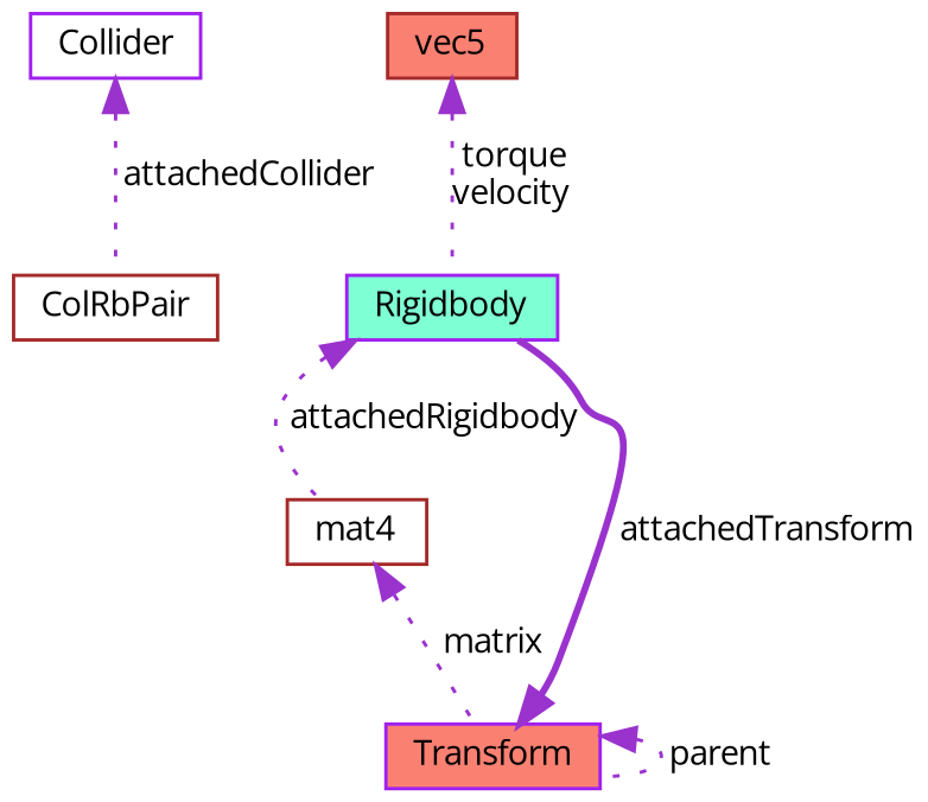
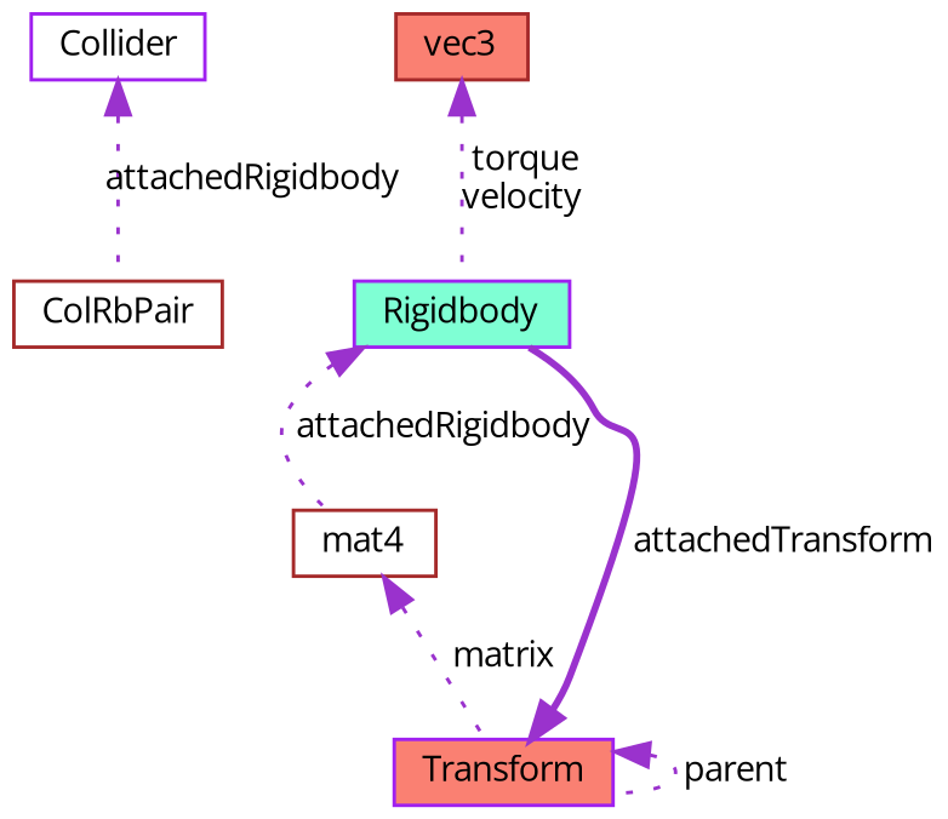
  digraph {
    fontname="Open Sans"
    node [color=brown fillcolor=white fontname="Open Sans" fontsize=10 shape=box style=filled]
    edge [color=darkorchid3 dir=back fontname="Open Sans" fontsize=10 labelfontname=Helvetica labelfontsize=10 style=dotted]
    n1 [fontcolor=black height=0.2 label=ColRbPair width=0.4]
    n2 [color=purple fillcolor=aquamarine height=0.2 label=Rigidbody width=0.4]
    n3 [height=0.2 label=mat4 width=0.4]
    n4 [color=purple fillcolor=salmon height=0.2 label=Transform width=0.4]
-   n5 [fillcolor=salmon height=0.2 label=vec5 width=0.4]
+   n5 [fillcolor=salmon height=0.2 label=vec3 width=0.4]
    n6 [color=purple height=0.2 label=Collider width=0.4]
    n2 -> n3 [label=" attachedRigidbody"]
    n3 -> n4 [label=" matrix"]
    n4 -> n2 [label=" attachedTransform" style=bold]
    n4 -> n4 [label=" parent"]
    n5 -> n2 [label=" torque\nvelocity"]
-   n6 -> n1 [label=" attachedCollider"]
+   n6 -> n1 [label=" attachedRigidbody"]
  }
